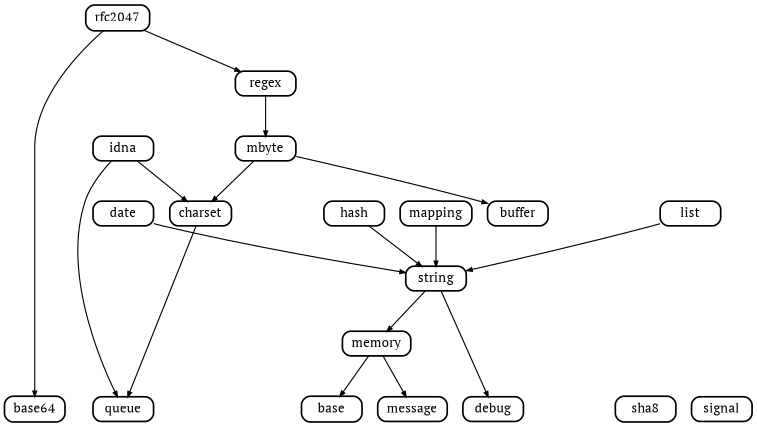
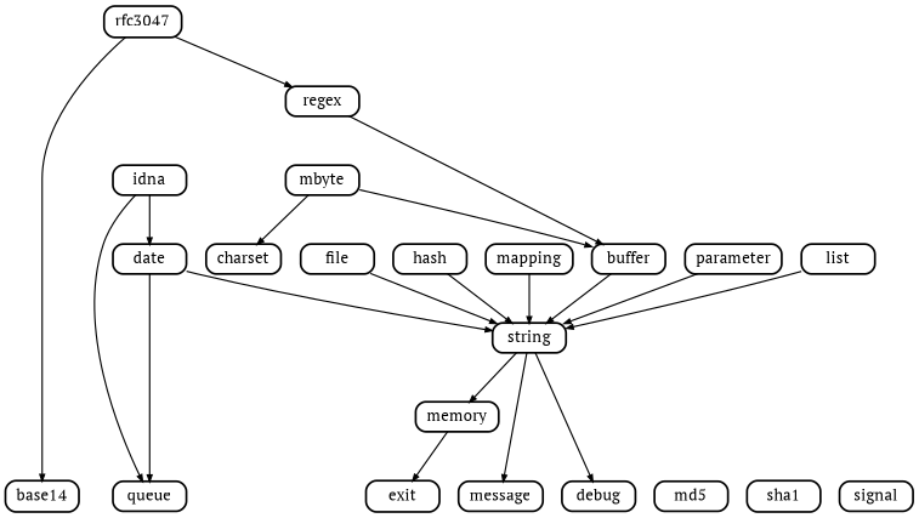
  digraph {
    fontname="PT Serif"
    nodesep=0.2
    rankdir=TB
    ranksep=0.5
    node [color=black fontname="PT Serif" fontsize=12 penwidth=1.5 shape=Mrecord style=solid]
    edge [arrowsize=0.5 fontname="PT Serif" penwidth=1.0]
-   base64 [height=0.2]
+   base64 [height=0.2 label=base14]
    debug [height=0.2]
+   md5 [height=0.2]
    queue [height=0.2]
-   sha1 [height=0.2 label=sha8]
+   sha1 [height=0.2]
    signal [height=0.2]
-   exit [height=0.2 label=base]
+   exit [height=0.2]
    message [height=0.2]
    charset [height=0.2]
    string [height=0.2]
    memory [height=0.2]
    date [height=0.2]
+   file [height=0.2]
    hash [height=0.2]
    idna [height=0.2]
    mapping [height=0.2]
    mbyte [height=0.2]
    buffer [height=0.2]
+   parameter [height=0.2]
    regex [height=0.2]
-   rfc2047 [height=0.2]
+   rfc2047 [height=0.2 label=rfc3047]
    list [height=0.2]
    subgraph sub_1 {
      rank=same
      base64
      debug
+     md5
      queue
      sha1
      signal
      exit
      message
    }
-   charset -> queue
+   date -> queue
    string -> debug
    string -> memory
    memory -> exit
-   memory -> message
+   string -> message
    date -> string
+   file -> string
    hash -> string
    idna -> queue
-   idna -> charset
+   idna -> date
    mapping -> string
    mbyte -> charset
    mbyte -> buffer
-   regex -> mbyte
+   buffer -> string
+   parameter -> string
+   regex -> buffer
    rfc2047 -> base64
    rfc2047 -> regex
    list -> string
  }
